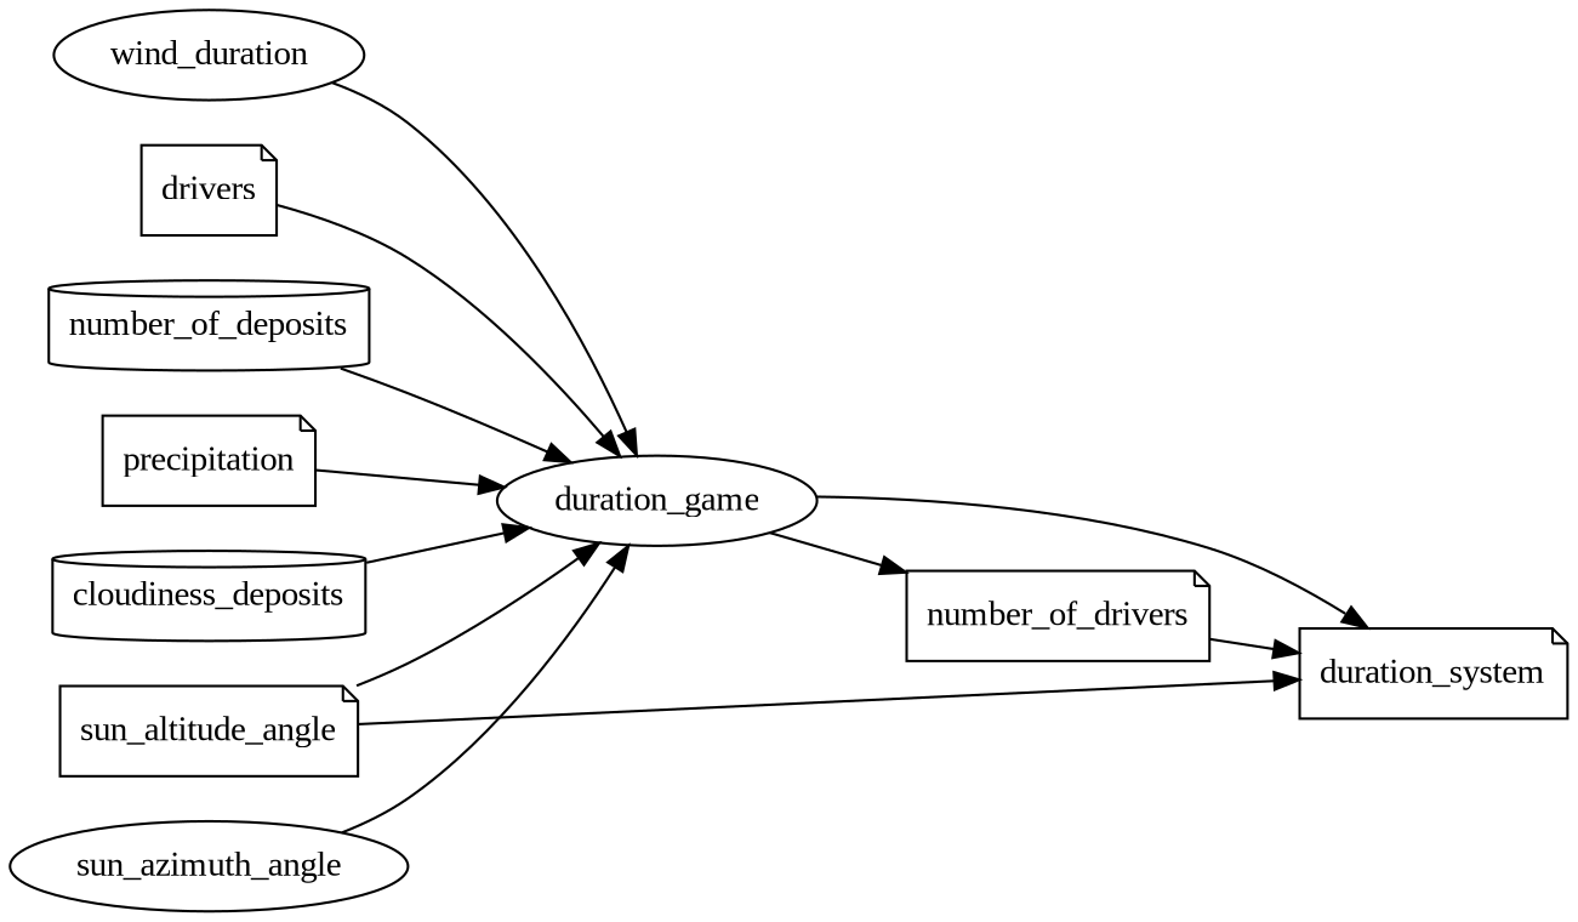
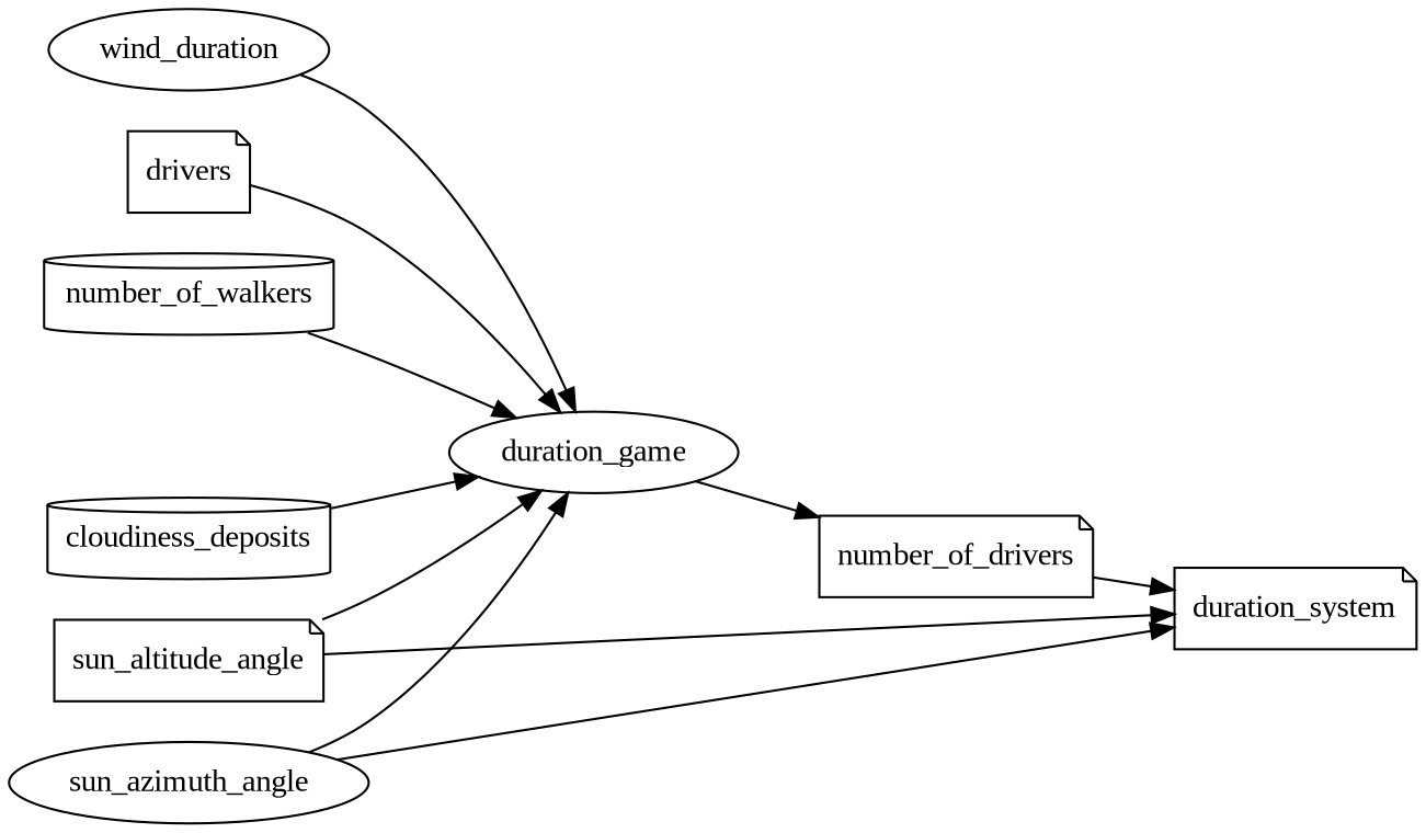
  digraph {
    fontname="Liberation Serif"
    rankdir=LR
    node [datatype=float fontname="Liberation Serif" shape=note type=input]
    edge [fontname="Liberation Serif"]
    n1 [label=drivers]
    duration_game [shape=ellipse datatype="" type=""]
    number_of_drivers [datatype=int]
    duration_system [datatype="" type=""]
-   number_of_walkers [datatype=int shape=cylinder label=number_of_deposits]
-   precipitation
+   number_of_walkers [datatype=int shape=cylinder]
    n7 [label=cloudiness_deposits shape=cylinder]
    sun_altitude_angle
    sun_azimuth_angle [shape=ellipse]
    n10 [label=wind_duration shape=ellipse]
    n1 -> duration_game
    duration_game -> number_of_drivers
-   duration_game -> duration_system
+   sun_azimuth_angle -> duration_system
    number_of_drivers -> duration_system
    number_of_walkers -> duration_game
-   precipitation -> duration_game
    n7 -> duration_game
    sun_altitude_angle -> duration_game
    sun_altitude_angle -> duration_system
    sun_azimuth_angle -> duration_game
    n10 -> duration_game
  }
